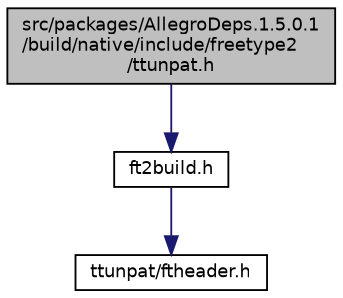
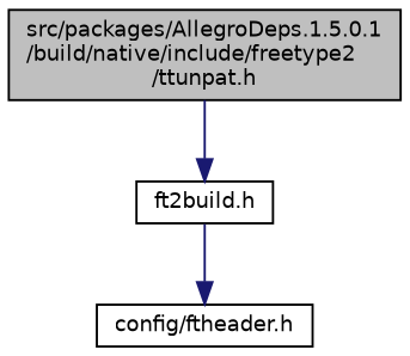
  digraph {
    node [color=black fillcolor=white fontname=Helvetica fontsize=10 shape=record style=filled]
    edge [color=midnightblue fontname=Helvetica fontsize=10 labelfontname=Helvetica labelfontsize=10 style=solid]
    n1 [fillcolor=grey75 fontcolor=black height=0.2 label="src/packages/AllegroDeps.1.5.0.1\l/build/native/include/freetype2\l/ttunpat.h" width=0.4]
    n2 [height=0.2 label="ft2build.h" width=0.4]
-   n3 [height=0.2 label="ttunpat/ftheader.h" width=0.4]
+   n3 [height=0.2 label="config/ftheader.h" width=0.4]
    n1 -> n2
    n2 -> n3
  }
